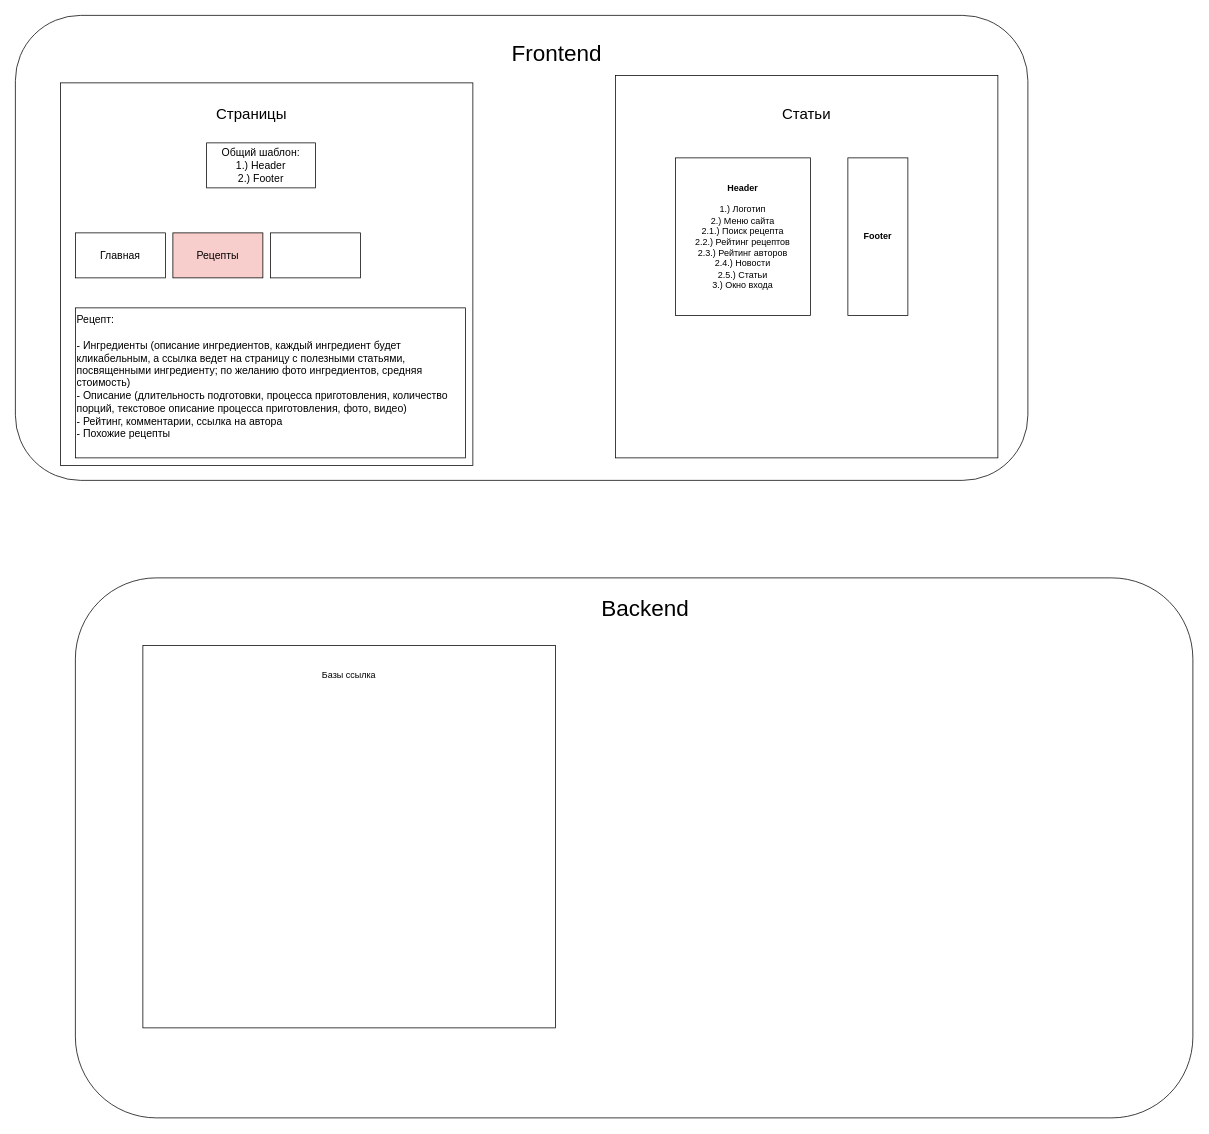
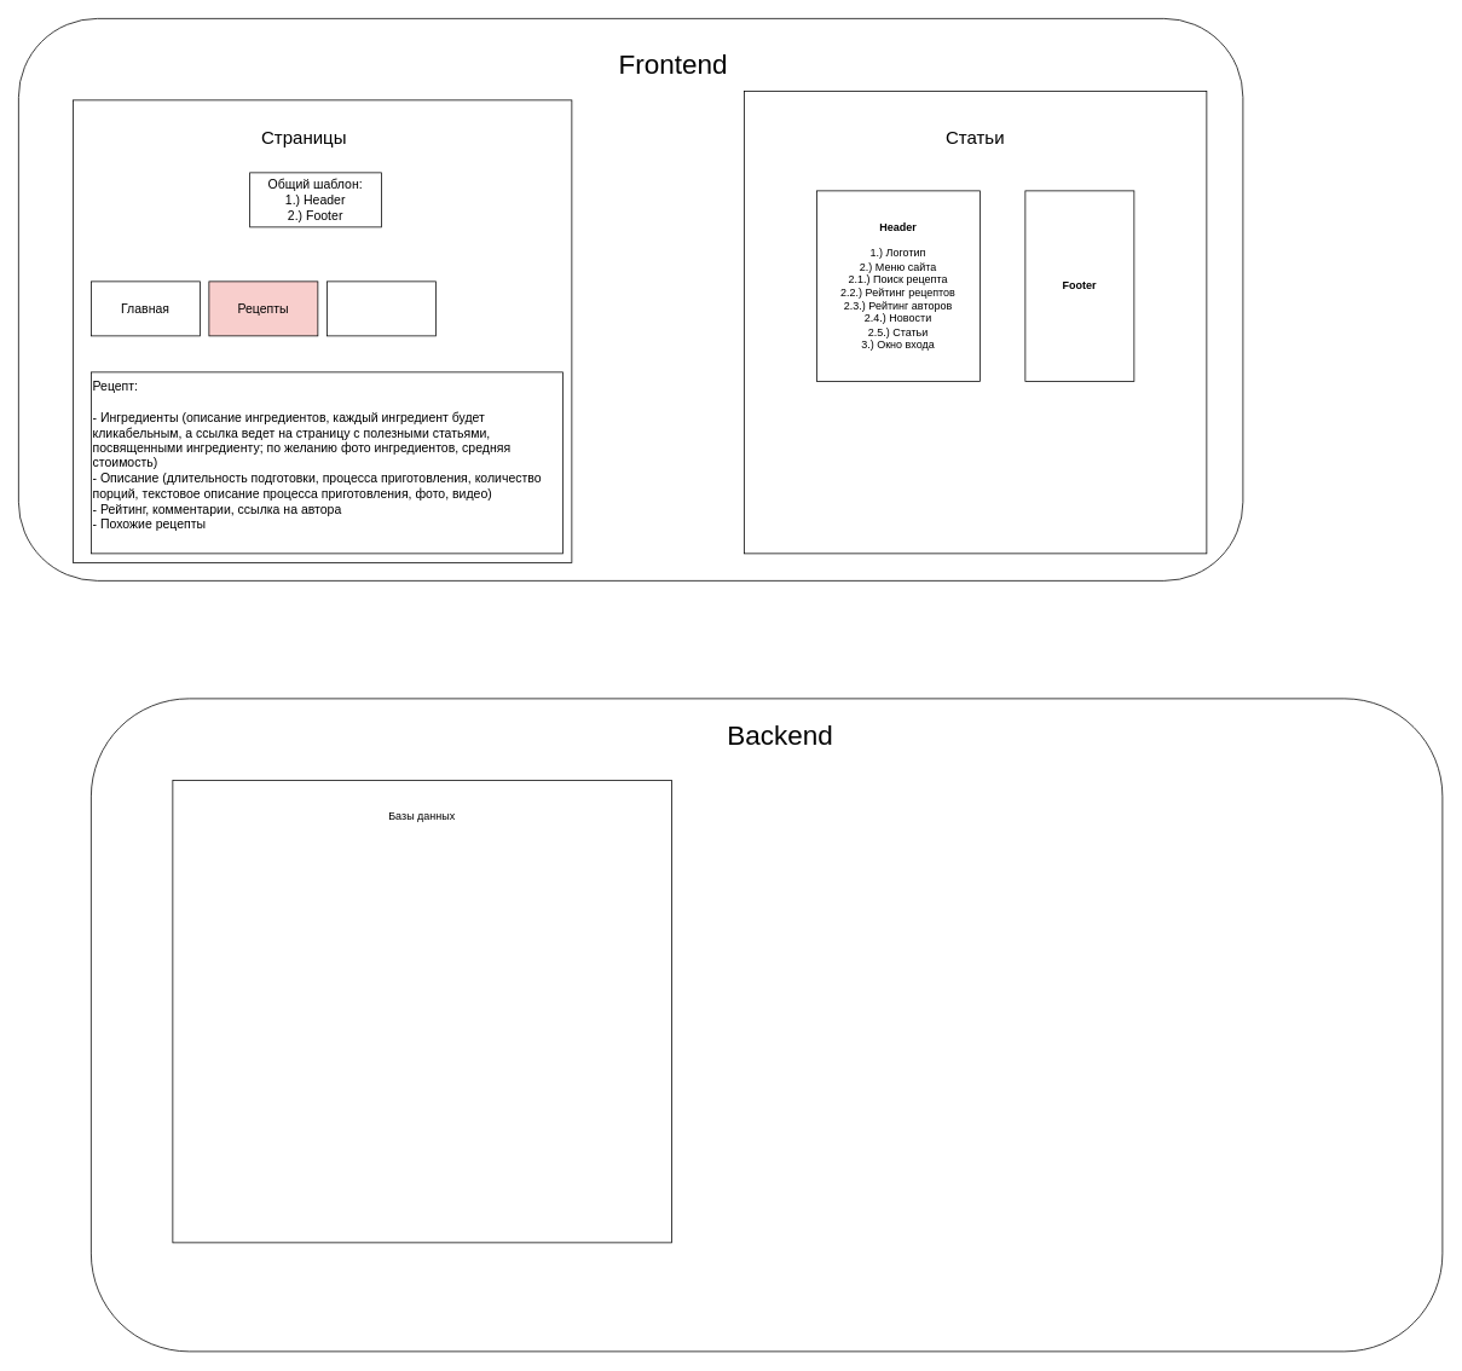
  <mxCell id="0" />
  <mxCell id="1" parent="0" />
  <mxCell id="2" value="" style="rounded=1;whiteSpace=wrap;html=1;arcSize=14;" vertex="1" parent="1"><mxGeometry x="20" y="20" width="1350" height="620" as="geometry" /></mxCell>
  <mxCell id="3" value="" style="rounded=0;whiteSpace=wrap;html=1;direction=south;" vertex="1" parent="1"><mxGeometry x="80" y="110" width="550" height="510" as="geometry" /></mxCell>
  <mxCell id="4" value="&lt;font style=&quot;font-size: 14px&quot;&gt;Рецепты&lt;/font&gt;" style="rounded=0;whiteSpace=wrap;html=1;fillColor=#f8cecc;" vertex="1" parent="1"><mxGeometry x="230" y="310" width="120" height="60" as="geometry" /></mxCell>
  <mxCell id="5" value="&lt;font style=&quot;font-size: 14px&quot;&gt;Главная&lt;/font&gt;" style="rounded=0;whiteSpace=wrap;html=1;" vertex="1" parent="1"><mxGeometry x="100" y="310" width="120" height="60" as="geometry" /></mxCell>
  <mxCell id="6" value="&lt;font style=&quot;font-size: 14px&quot;&gt;Рецепт:&lt;br&gt;&lt;br&gt;- Ингредиенты (описание ингредиентов, каждый ингредиент будет кликабельным, а ссылка ведет на страницу с полезными статьями, посвященными ингредиенту; по желанию фото ингредиентов, средняя стоимость)&lt;br&gt;- Описание (длительность подготовки, процесса приготовления, количество порций, текстовое описание процесса приготовления, фото, видео)&lt;br&gt;- Рейтинг, комментарии, ссылка на автора&lt;br&gt;- Похожие рецепты&lt;br&gt;&lt;/font&gt;&lt;div style=&quot;font-size: 14px&quot;&gt;&lt;br&gt;&lt;/div&gt;" style="rounded=0;whiteSpace=wrap;html=1;align=left;" vertex="1" parent="1"><mxGeometry x="100" y="410" width="520" height="200" as="geometry" /></mxCell>
  <mxCell id="7" value="&lt;font style=&quot;font-size: 14px&quot;&gt;Общий шаблон:&lt;br&gt;1.) Header&lt;br&gt;2.) Footer&lt;/font&gt;" style="rounded=0;whiteSpace=wrap;html=1;" vertex="1" parent="1"><mxGeometry x="275" y="190" width="145" height="60" as="geometry" /></mxCell>
  <mxCell id="8" value="" style="rounded=0;whiteSpace=wrap;html=1;" vertex="1" parent="1"><mxGeometry x="360" y="310" width="120" height="60" as="geometry" /></mxCell>
  <mxCell id="9" value="&lt;font style=&quot;font-size: 20px&quot;&gt;Страницы&lt;/font&gt;" style="text;html=1;strokeColor=none;fillColor=none;align=center;verticalAlign=middle;whiteSpace=wrap;rounded=0;" vertex="1" parent="1"><mxGeometry x="280" y="140" width="110" height="20" as="geometry" /></mxCell>
  <mxCell id="10" value="" style="whiteSpace=wrap;html=1;aspect=fixed;" vertex="1" parent="1"><mxGeometry x="820" width="510" height="510" as="geometry" y="100" /></mxCell>
  <mxCell id="11" value="&lt;font style=&quot;font-size: 30px&quot;&gt;Frontend&lt;/font&gt;" style="text;html=1;strokeColor=none;fillColor=none;align=center;verticalAlign=middle;whiteSpace=wrap;rounded=0;" vertex="1" parent="1"><mxGeometry x="570" y="60" width="344" height="20" as="geometry" /></mxCell>
  <mxCell id="12" value="" style="rounded=1;whiteSpace=wrap;html=1;" vertex="1" parent="1"><mxGeometry x="100" y="770" width="1490" height="720" as="geometry" /></mxCell>
  <mxCell id="13" value="" style="rounded=0;whiteSpace=wrap;html=1;direction=south;" vertex="1" parent="1"><mxGeometry x="190" y="860" width="550" height="510" as="geometry" /></mxCell>
- <mxCell id="14" value="Базы ссылка" style="text;html=1;strokeColor=none;fillColor=none;align=center;verticalAlign=middle;whiteSpace=wrap;rounded=0;" vertex="1" parent="1"><mxGeometry x="410" y="890" width="110" height="20" as="geometry" /></mxCell>
+ <mxCell id="14" value="Базы данных" style="text;html=1;strokeColor=none;fillColor=none;align=center;verticalAlign=middle;whiteSpace=wrap;rounded=0;" vertex="1" parent="1"><mxGeometry x="410" y="890" width="110" height="20" as="geometry" /></mxCell>
  <mxCell id="15" value="&lt;font style=&quot;font-size: 30px&quot;&gt;Backend&lt;/font&gt;" style="text;html=1;strokeColor=none;fillColor=none;align=center;verticalAlign=middle;whiteSpace=wrap;rounded=0;" vertex="1" parent="1"><mxGeometry x="260" y="800" width="1200" height="20" as="geometry" /></mxCell>
  <mxCell id="16" value="&lt;font style=&quot;font-size: 20px&quot;&gt;Статьи&lt;/font&gt;" style="text;html=1;strokeColor=none;fillColor=none;align=center;verticalAlign=middle;whiteSpace=wrap;rounded=0;" vertex="1" parent="1"><mxGeometry x="1055" y="140" width="40" height="20" as="geometry" /></mxCell>
  <mxCell id="17" value="&lt;b&gt;Header&lt;/b&gt;&lt;br&gt;&lt;br&gt;1.) Логотип&lt;br&gt;2.) Меню сайта&lt;br&gt;2.1.) Поиск рецепта&lt;br&gt;2.2.) Рейтинг рецептов&lt;br&gt;2.3.) Рейтинг авторов&lt;br&gt;2.4.) Новости&lt;br&gt;2.5.) Статьи&lt;br&gt;3.) Окно входа" style="rounded=0;whiteSpace=wrap;html=1;" vertex="1" parent="1"><mxGeometry x="900" y="210" width="180" height="210" as="geometry" /></mxCell>
- <mxCell id="18" value="&lt;b&gt;Footer&lt;/b&gt;&lt;br&gt;" style="rounded=0;whiteSpace=wrap;html=1;" vertex="1" parent="1"><mxGeometry x="1130" y="210" width="80" height="210" as="geometry" /></mxCell>
+ <mxCell id="18" value="&lt;b&gt;Footer&lt;/b&gt;&lt;br&gt;" style="rounded=0;whiteSpace=wrap;html=1;" vertex="1" parent="1"><mxGeometry x="1130" y="210" width="120" height="210" as="geometry" /></mxCell>
